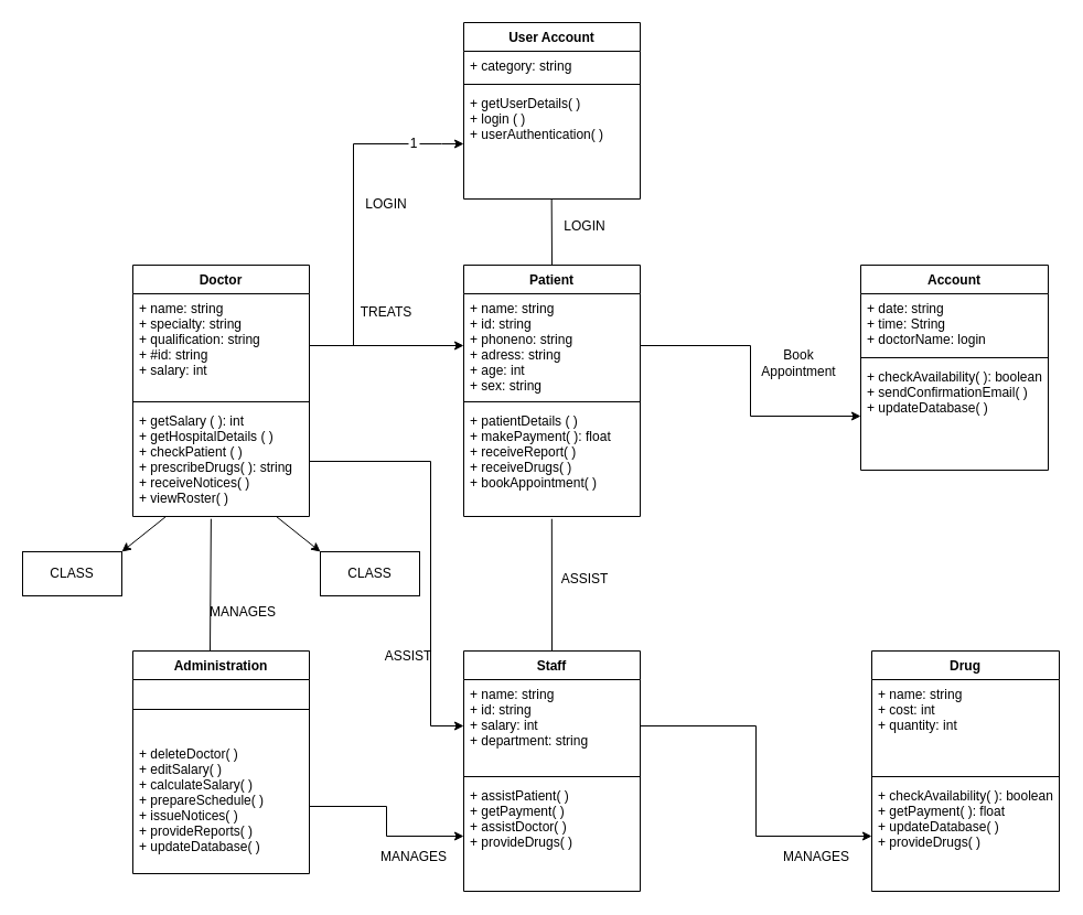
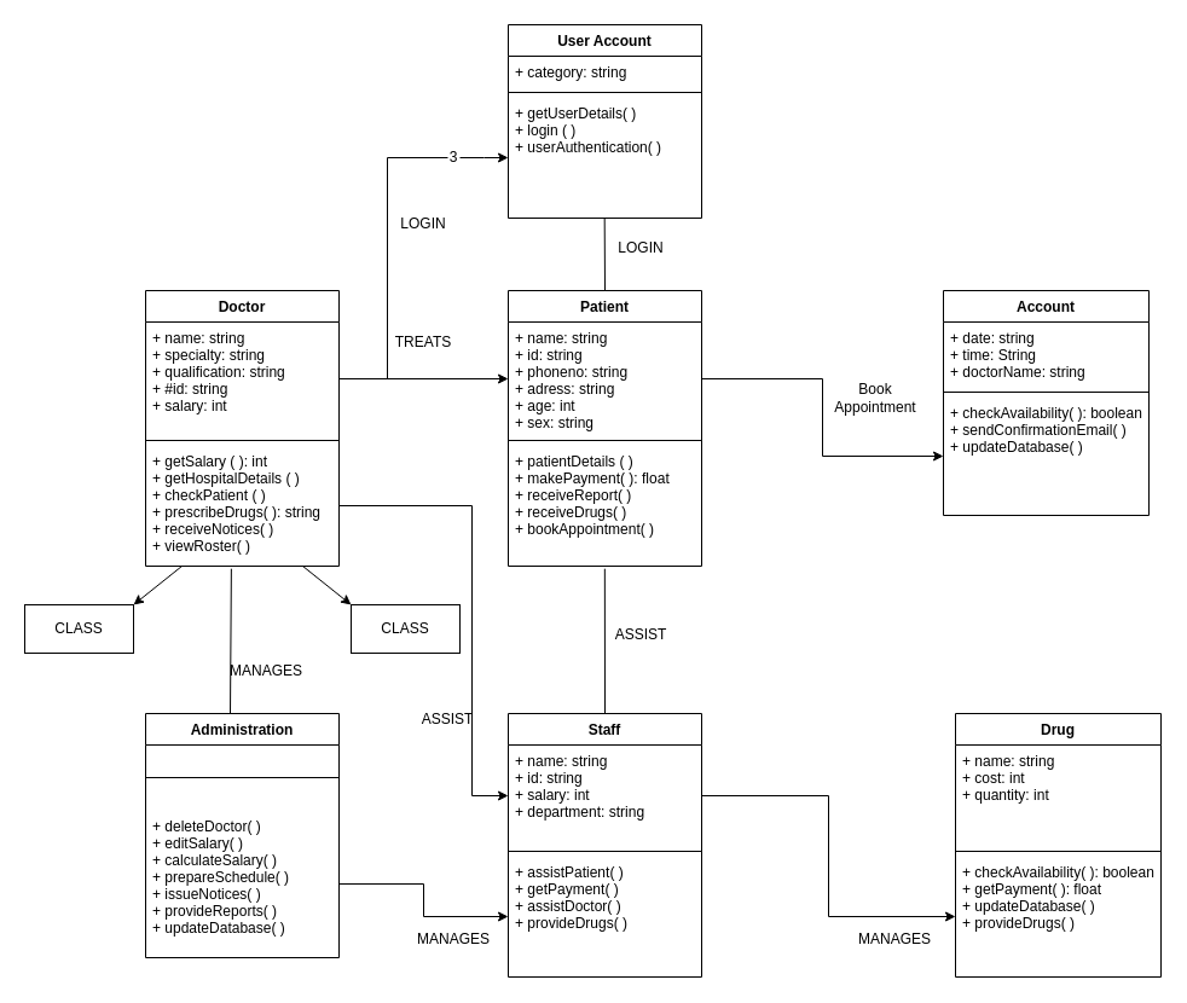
  <mxCell id="0" />
  <mxCell id="1" parent="0" />
  <mxCell id="2" value="User Account" style="swimlane;fontStyle=1;align=center;verticalAlign=top;childLayout=stackLayout;horizontal=1;startSize=26;horizontalStack=0;resizeParent=1;resizeParentMax=0;resizeLast=0;collapsible=1;marginBottom=0;" vertex="1" parent="1"><mxGeometry x="420" y="20" width="160" height="160" as="geometry" /></mxCell>
  <mxCell id="3" value="+ category: string" style="text;strokeColor=none;fillColor=none;align=left;verticalAlign=top;spacingLeft=4;spacingRight=4;overflow=hidden;rotatable=0;points=[[0,0.5],[1,0.5]];portConstraint=eastwest;" vertex="1" parent="2"><mxGeometry y="26" width="160" height="26" as="geometry" /></mxCell>
  <mxCell id="4" value="" style="line;strokeWidth=1;fillColor=none;align=left;verticalAlign=middle;spacingTop=-1;spacingLeft=3;spacingRight=3;rotatable=0;labelPosition=right;points=[];portConstraint=eastwest;strokeColor=inherit;" vertex="1" parent="2"><mxGeometry y="52" width="160" height="8" as="geometry" /></mxCell>
  <mxCell id="5" value="+ getUserDetails( )&#10;+ login ( )&#10;+ userAuthentication( )" style="text;strokeColor=none;fillColor=none;align=left;verticalAlign=top;spacingLeft=4;spacingRight=4;overflow=hidden;rotatable=0;points=[[0,0.5],[1,0.5]];portConstraint=eastwest;" vertex="1" parent="2"><mxGeometry y="60" width="160" height="100" as="geometry" /></mxCell>
  <mxCell id="6" value="Doctor" style="swimlane;fontStyle=1;align=center;verticalAlign=top;childLayout=stackLayout;horizontal=1;startSize=26;horizontalStack=0;resizeParent=1;resizeParentMax=0;resizeLast=0;collapsible=1;marginBottom=0;" vertex="1" parent="1"><mxGeometry x="120" y="240" width="160" height="228" as="geometry" /></mxCell>
  <mxCell id="7" value="+ name: string&#10;+ specialty: string&#10;+ qualification: string&#10;+ #id: string&#10;+ salary: int" style="text;strokeColor=none;fillColor=none;align=left;verticalAlign=top;spacingLeft=4;spacingRight=4;overflow=hidden;rotatable=0;points=[[0,0.5],[1,0.5]];portConstraint=eastwest;" vertex="1" parent="6"><mxGeometry y="26" width="160" height="94" as="geometry" /></mxCell>
  <mxCell id="8" value="" style="line;strokeWidth=1;fillColor=none;align=left;verticalAlign=middle;spacingTop=-1;spacingLeft=3;spacingRight=3;rotatable=0;labelPosition=right;points=[];portConstraint=eastwest;strokeColor=inherit;" vertex="1" parent="6"><mxGeometry y="120" width="160" height="8" as="geometry" /></mxCell>
  <mxCell id="9" value="+ getSalary ( ): int&#10;+ getHospitalDetails ( )&#10;+ checkPatient ( )&#10;+ prescribeDrugs( ): string&#10;+ receiveNotices( )&#10;+ viewRoster( )" style="text;strokeColor=none;fillColor=none;align=left;verticalAlign=top;spacingLeft=4;spacingRight=4;overflow=hidden;rotatable=0;points=[[0,0.5],[1,0.5]];portConstraint=eastwest;" vertex="1" parent="6"><mxGeometry y="128" width="160" height="100" as="geometry" /></mxCell>
  <mxCell id="10" style="edgeStyle=orthogonalEdgeStyle;rounded=0;orthogonalLoop=1;jettySize=auto;html=1;exitX=1;exitY=0.5;exitDx=0;exitDy=0;entryX=0;entryY=0.5;entryDx=0;entryDy=0;startArrow=none;" edge="1" parent="1" target="5"><mxGeometry relative="1" as="geometry"><mxPoint x="400" y="130" as="sourcePoint" /></mxGeometry></mxCell>
  <mxCell id="11" value="" style="edgeStyle=orthogonalEdgeStyle;rounded=0;orthogonalLoop=1;jettySize=auto;html=1;exitX=1;exitY=0.5;exitDx=0;exitDy=0;endArrow=none;startArrow=none;" edge="1" parent="1" source="17"><mxGeometry relative="1" as="geometry"><mxPoint x="280" y="313" as="sourcePoint" /><mxPoint x="400" y="130" as="targetPoint" /><Array as="points" /></mxGeometry></mxCell>
  <mxCell id="12" value="Patient" style="swimlane;fontStyle=1;align=center;verticalAlign=top;childLayout=stackLayout;horizontal=1;startSize=26;horizontalStack=0;resizeParent=1;resizeParentMax=0;resizeLast=0;collapsible=1;marginBottom=0;" vertex="1" parent="1"><mxGeometry x="420" y="240" width="160" height="228" as="geometry" /></mxCell>
  <mxCell id="13" value="+ name: string&#10;+ id: string&#10;+ phoneno: string&#10;+ adress: string&#10;+ age: int&#10;+ sex: string" style="text;strokeColor=none;fillColor=none;align=left;verticalAlign=top;spacingLeft=4;spacingRight=4;overflow=hidden;rotatable=0;points=[[0,0.5],[1,0.5]];portConstraint=eastwest;" vertex="1" parent="12"><mxGeometry y="26" width="160" height="94" as="geometry" /></mxCell>
  <mxCell id="14" value="" style="line;strokeWidth=1;fillColor=none;align=left;verticalAlign=middle;spacingTop=-1;spacingLeft=3;spacingRight=3;rotatable=0;labelPosition=right;points=[];portConstraint=eastwest;strokeColor=inherit;" vertex="1" parent="12"><mxGeometry y="120" width="160" height="8" as="geometry" /></mxCell>
  <mxCell id="15" value="+ patientDetails ( )&#10;+ makePayment( ): float&#10;+ receiveReport( )&#10;+ receiveDrugs( )&#10;+ bookAppointment( )" style="text;strokeColor=none;fillColor=none;align=left;verticalAlign=top;spacingLeft=4;spacingRight=4;overflow=hidden;rotatable=0;points=[[0,0.5],[1,0.5]];portConstraint=eastwest;" vertex="1" parent="12"><mxGeometry y="128" width="160" height="100" as="geometry" /></mxCell>
  <mxCell id="16" value="" style="edgeStyle=orthogonalEdgeStyle;rounded=0;orthogonalLoop=1;jettySize=auto;html=1;exitX=1;exitY=0.5;exitDx=0;exitDy=0;endArrow=none;startArrow=none;" edge="1" parent="1" source="7" target="17"><mxGeometry relative="1" as="geometry"><mxPoint x="310" y="340" as="sourcePoint" /><mxPoint x="400" y="130" as="targetPoint" /><Array as="points"><mxPoint x="320" y="313" /><mxPoint x="320" y="130" /></Array></mxGeometry></mxCell>
- <mxCell id="17" value="1" style="text;html=1;strokeColor=none;fillColor=none;align=center;verticalAlign=middle;whiteSpace=wrap;rounded=0;" vertex="1" parent="1"><mxGeometry x="370" y="120" width="10" height="20" as="geometry" /></mxCell>
+ <mxCell id="17" value="3" style="text;html=1;strokeColor=none;fillColor=none;align=center;verticalAlign=middle;whiteSpace=wrap;rounded=0;" vertex="1" parent="1"><mxGeometry x="370" y="120" width="10" height="20" as="geometry" /></mxCell>
  <mxCell id="18" style="edgeStyle=orthogonalEdgeStyle;rounded=0;orthogonalLoop=1;jettySize=auto;html=1;exitX=1;exitY=0.5;exitDx=0;exitDy=0;entryX=0;entryY=0.5;entryDx=0;entryDy=0;" edge="1" parent="1" source="7" target="13"><mxGeometry relative="1" as="geometry" /></mxCell>
  <mxCell id="19" value="Account" style="swimlane;fontStyle=1;align=center;verticalAlign=top;childLayout=stackLayout;horizontal=1;startSize=26;horizontalStack=0;resizeParent=1;resizeParentMax=0;resizeLast=0;collapsible=1;marginBottom=0;" vertex="1" parent="1"><mxGeometry x="780" y="240" width="170" height="186" as="geometry" /></mxCell>
- <mxCell id="20" value="+ date: string&#10;+ time: String&#10;+ doctorName: login&#10;" style="text;strokeColor=none;fillColor=none;align=left;verticalAlign=top;spacingLeft=4;spacingRight=4;overflow=hidden;rotatable=0;points=[[0,0.5],[1,0.5]];portConstraint=eastwest;" vertex="1" parent="19"><mxGeometry y="26" width="170" height="54" as="geometry" /></mxCell>
+ <mxCell id="20" value="+ date: string&#10;+ time: String&#10;+ doctorName: string&#10;" style="text;strokeColor=none;fillColor=none;align=left;verticalAlign=top;spacingLeft=4;spacingRight=4;overflow=hidden;rotatable=0;points=[[0,0.5],[1,0.5]];portConstraint=eastwest;" vertex="1" parent="19"><mxGeometry y="26" width="170" height="54" as="geometry" /></mxCell>
  <mxCell id="21" value="" style="line;strokeWidth=1;fillColor=none;align=left;verticalAlign=middle;spacingTop=-1;spacingLeft=3;spacingRight=3;rotatable=0;labelPosition=right;points=[];portConstraint=eastwest;strokeColor=inherit;" vertex="1" parent="19"><mxGeometry y="80" width="170" height="8" as="geometry" /></mxCell>
  <mxCell id="22" value="+ checkAvailability( ): boolean&#10;+ sendConfirmationEmail( )&#10;+ updateDatabase( )" style="text;strokeColor=none;fillColor=none;align=left;verticalAlign=top;spacingLeft=4;spacingRight=4;overflow=hidden;rotatable=0;points=[[0,0.5],[1,0.5]];portConstraint=eastwest;" vertex="1" parent="19"><mxGeometry y="88" width="170" height="98" as="geometry" /></mxCell>
  <mxCell id="23" style="edgeStyle=orthogonalEdgeStyle;rounded=0;orthogonalLoop=1;jettySize=auto;html=1;exitX=1;exitY=0.5;exitDx=0;exitDy=0;entryX=0;entryY=0.5;entryDx=0;entryDy=0;" edge="1" parent="1" source="13" target="22"><mxGeometry relative="1" as="geometry" /></mxCell>
  <mxCell id="24" value="Administration" style="swimlane;fontStyle=1;align=center;verticalAlign=top;childLayout=stackLayout;horizontal=1;startSize=26;horizontalStack=0;resizeParent=1;resizeParentMax=0;resizeLast=0;collapsible=1;marginBottom=0;" vertex="1" parent="1"><mxGeometry x="120" y="590" width="160" height="202" as="geometry" /></mxCell>
  <mxCell id="25" value="" style="line;strokeWidth=1;fillColor=none;align=left;verticalAlign=middle;spacingTop=-1;spacingLeft=3;spacingRight=3;rotatable=0;labelPosition=right;points=[];portConstraint=eastwest;strokeColor=inherit;" vertex="1" parent="24"><mxGeometry y="26" width="160" height="54" as="geometry" /></mxCell>
  <mxCell id="26" value="+ deleteDoctor( )&#10;+ editSalary( )&#10;+ calculateSalary( )&#10;+ prepareSchedule( )&#10;+ issueNotices( )&#10;+ provideReports( )&#10;+ updateDatabase( )" style="text;strokeColor=none;fillColor=none;align=left;verticalAlign=top;spacingLeft=4;spacingRight=4;overflow=hidden;rotatable=0;points=[[0,0.5],[1,0.5]];portConstraint=eastwest;" vertex="1" parent="24"><mxGeometry y="80" width="160" height="122" as="geometry" /></mxCell>
  <mxCell id="27" value="" style="endArrow=none;html=1;rounded=0;entryX=0.443;entryY=1.022;entryDx=0;entryDy=0;entryPerimeter=0;" edge="1" parent="1" target="9"><mxGeometry width="50" height="50" relative="1" as="geometry"><mxPoint x="190" y="590" as="sourcePoint" /><mxPoint x="190" y="520" as="targetPoint" /></mxGeometry></mxCell>
  <mxCell id="28" value="CLASS" style="rounded=0;whiteSpace=wrap;html=1;" vertex="1" parent="1"><mxGeometry x="20" y="500" width="90" height="40" as="geometry" /></mxCell>
  <mxCell id="29" value="CLASS" style="rounded=0;whiteSpace=wrap;html=1;" vertex="1" parent="1"><mxGeometry x="290" y="500" width="90" height="40" as="geometry" /></mxCell>
  <mxCell id="30" value="" style="endArrow=classic;html=1;rounded=0;entryX=1;entryY=0;entryDx=0;entryDy=0;" edge="1" parent="1" target="28"><mxGeometry width="50" height="50" relative="1" as="geometry"><mxPoint x="150" y="468" as="sourcePoint" /><mxPoint x="150" y="528" as="targetPoint" /></mxGeometry></mxCell>
  <mxCell id="31" value="" style="endArrow=classic;html=1;rounded=0;entryX=0;entryY=0;entryDx=0;entryDy=0;" edge="1" parent="1" target="29"><mxGeometry width="50" height="50" relative="1" as="geometry"><mxPoint x="250" y="468" as="sourcePoint" /><mxPoint x="250" y="528" as="targetPoint" /></mxGeometry></mxCell>
  <mxCell id="32" value="Staff" style="swimlane;fontStyle=1;align=center;verticalAlign=top;childLayout=stackLayout;horizontal=1;startSize=26;horizontalStack=0;resizeParent=1;resizeParentMax=0;resizeLast=0;collapsible=1;marginBottom=0;" vertex="1" parent="1"><mxGeometry x="420" y="590" width="160" height="218" as="geometry" /></mxCell>
  <mxCell id="33" value="+ name: string&#10;+ id: string&#10;+ salary: int&#10;+ department: string" style="text;strokeColor=none;fillColor=none;align=left;verticalAlign=top;spacingLeft=4;spacingRight=4;overflow=hidden;rotatable=0;points=[[0,0.5],[1,0.5]];portConstraint=eastwest;" vertex="1" parent="32"><mxGeometry y="26" width="160" height="84" as="geometry" /></mxCell>
  <mxCell id="34" value="" style="line;strokeWidth=1;fillColor=none;align=left;verticalAlign=middle;spacingTop=-1;spacingLeft=3;spacingRight=3;rotatable=0;labelPosition=right;points=[];portConstraint=eastwest;strokeColor=inherit;" vertex="1" parent="32"><mxGeometry y="110" width="160" height="8" as="geometry" /></mxCell>
  <mxCell id="35" value="+ assistPatient( )&#10;+ getPayment( )&#10;+ assistDoctor( )&#10;+ provideDrugs( )" style="text;strokeColor=none;fillColor=none;align=left;verticalAlign=top;spacingLeft=4;spacingRight=4;overflow=hidden;rotatable=0;points=[[0,0.5],[1,0.5]];portConstraint=eastwest;" vertex="1" parent="32"><mxGeometry y="118" width="160" height="100" as="geometry" /></mxCell>
  <mxCell id="36" style="edgeStyle=orthogonalEdgeStyle;rounded=0;orthogonalLoop=1;jettySize=auto;html=1;exitX=1;exitY=0.5;exitDx=0;exitDy=0;entryX=0;entryY=0.5;entryDx=0;entryDy=0;" edge="1" parent="1" source="26" target="35"><mxGeometry relative="1" as="geometry" /></mxCell>
  <mxCell id="37" value="Drug" style="swimlane;fontStyle=1;align=center;verticalAlign=top;childLayout=stackLayout;horizontal=1;startSize=26;horizontalStack=0;resizeParent=1;resizeParentMax=0;resizeLast=0;collapsible=1;marginBottom=0;" vertex="1" parent="1"><mxGeometry x="790" y="590" width="170" height="218" as="geometry" /></mxCell>
  <mxCell id="38" value="+ name: string&#10;+ cost: int&#10;+ quantity: int" style="text;strokeColor=none;fillColor=none;align=left;verticalAlign=top;spacingLeft=4;spacingRight=4;overflow=hidden;rotatable=0;points=[[0,0.5],[1,0.5]];portConstraint=eastwest;" vertex="1" parent="37"><mxGeometry y="26" width="170" height="84" as="geometry" /></mxCell>
  <mxCell id="39" value="" style="line;strokeWidth=1;fillColor=none;align=left;verticalAlign=middle;spacingTop=-1;spacingLeft=3;spacingRight=3;rotatable=0;labelPosition=right;points=[];portConstraint=eastwest;strokeColor=inherit;" vertex="1" parent="37"><mxGeometry y="110" width="170" height="8" as="geometry" /></mxCell>
  <mxCell id="40" value="+ checkAvailability( ): boolean&#10;+ getPayment( ): float&#10;+ updateDatabase( )&#10;+ provideDrugs( )" style="text;strokeColor=none;fillColor=none;align=left;verticalAlign=top;spacingLeft=4;spacingRight=4;overflow=hidden;rotatable=0;points=[[0,0.5],[1,0.5]];portConstraint=eastwest;" vertex="1" parent="37"><mxGeometry y="118" width="170" height="100" as="geometry" /></mxCell>
  <mxCell id="41" style="edgeStyle=orthogonalEdgeStyle;rounded=0;orthogonalLoop=1;jettySize=auto;html=1;exitX=1;exitY=0.5;exitDx=0;exitDy=0;entryX=0;entryY=0.5;entryDx=0;entryDy=0;" edge="1" parent="1" source="33" target="40"><mxGeometry relative="1" as="geometry" /></mxCell>
  <mxCell id="42" value="LOGIN" style="text;html=1;strokeColor=none;fillColor=none;align=center;verticalAlign=middle;whiteSpace=wrap;rounded=0;" vertex="1" parent="1"><mxGeometry x="320" y="170" width="60" height="30" as="geometry" /></mxCell>
  <mxCell id="43" value="" style="endArrow=none;html=1;rounded=0;entryX=0.498;entryY=1.004;entryDx=0;entryDy=0;entryPerimeter=0;" edge="1" parent="1" target="5"><mxGeometry width="50" height="50" relative="1" as="geometry"><mxPoint x="500" y="240" as="sourcePoint" /><mxPoint x="550" y="190" as="targetPoint" /></mxGeometry></mxCell>
  <mxCell id="44" value="LOGIN" style="text;html=1;strokeColor=none;fillColor=none;align=center;verticalAlign=middle;whiteSpace=wrap;rounded=0;" vertex="1" parent="1"><mxGeometry x="500" y="190" width="60" height="30" as="geometry" /></mxCell>
  <mxCell id="45" value="Book Appointment" style="text;html=1;strokeColor=none;fillColor=none;align=center;verticalAlign=middle;whiteSpace=wrap;rounded=0;" vertex="1" parent="1"><mxGeometry x="694" y="314" width="60" height="30" as="geometry" /></mxCell>
  <mxCell id="46" value="TREATS" style="text;html=1;strokeColor=none;fillColor=none;align=center;verticalAlign=middle;whiteSpace=wrap;rounded=0;" vertex="1" parent="1"><mxGeometry x="320" y="268" width="60" height="30" as="geometry" /></mxCell>
  <mxCell id="47" style="edgeStyle=orthogonalEdgeStyle;rounded=0;orthogonalLoop=1;jettySize=auto;html=1;exitX=1;exitY=0.5;exitDx=0;exitDy=0;entryX=0;entryY=0.5;entryDx=0;entryDy=0;" edge="1" parent="1" source="9" target="33"><mxGeometry relative="1" as="geometry"><Array as="points"><mxPoint x="390" y="418" /><mxPoint x="390" y="658" /></Array></mxGeometry></mxCell>
  <mxCell id="48" value="ASSIST" style="text;html=1;strokeColor=none;fillColor=none;align=center;verticalAlign=middle;whiteSpace=wrap;rounded=0;" vertex="1" parent="1"><mxGeometry y="580" width="60" height="30" as="geometry" x="340" /></mxCell>
  <mxCell id="49" value="MANAGES" style="text;html=1;strokeColor=none;fillColor=none;align=center;verticalAlign=middle;whiteSpace=wrap;rounded=0;" vertex="1" parent="1"><mxGeometry x="190" y="540" width="60" height="30" as="geometry" /></mxCell>
  <mxCell id="50" value="ASSIST" style="text;html=1;strokeColor=none;fillColor=none;align=center;verticalAlign=middle;whiteSpace=wrap;rounded=0;" vertex="1" parent="1"><mxGeometry x="500" y="510" width="60" height="30" as="geometry" /></mxCell>
  <mxCell id="51" value="" style="endArrow=none;html=1;rounded=0;entryX=0.499;entryY=1.022;entryDx=0;entryDy=0;entryPerimeter=0;" edge="1" parent="1" target="15"><mxGeometry width="50" height="50" relative="1" as="geometry"><mxPoint x="500" y="590" as="sourcePoint" /><mxPoint x="550" y="540" as="targetPoint" /></mxGeometry></mxCell>
  <mxCell id="52" value="MANAGES" style="text;html=1;strokeColor=none;fillColor=none;align=center;verticalAlign=middle;whiteSpace=wrap;rounded=0;" vertex="1" parent="1"><mxGeometry x="710" y="762" width="60" height="30" as="geometry" /></mxCell>
  <mxCell id="53" value="MANAGES" style="text;html=1;strokeColor=none;fillColor=none;align=center;verticalAlign=middle;whiteSpace=wrap;rounded=0;" vertex="1" parent="1"><mxGeometry x="345" y="762" width="60" height="30" as="geometry" /></mxCell>
